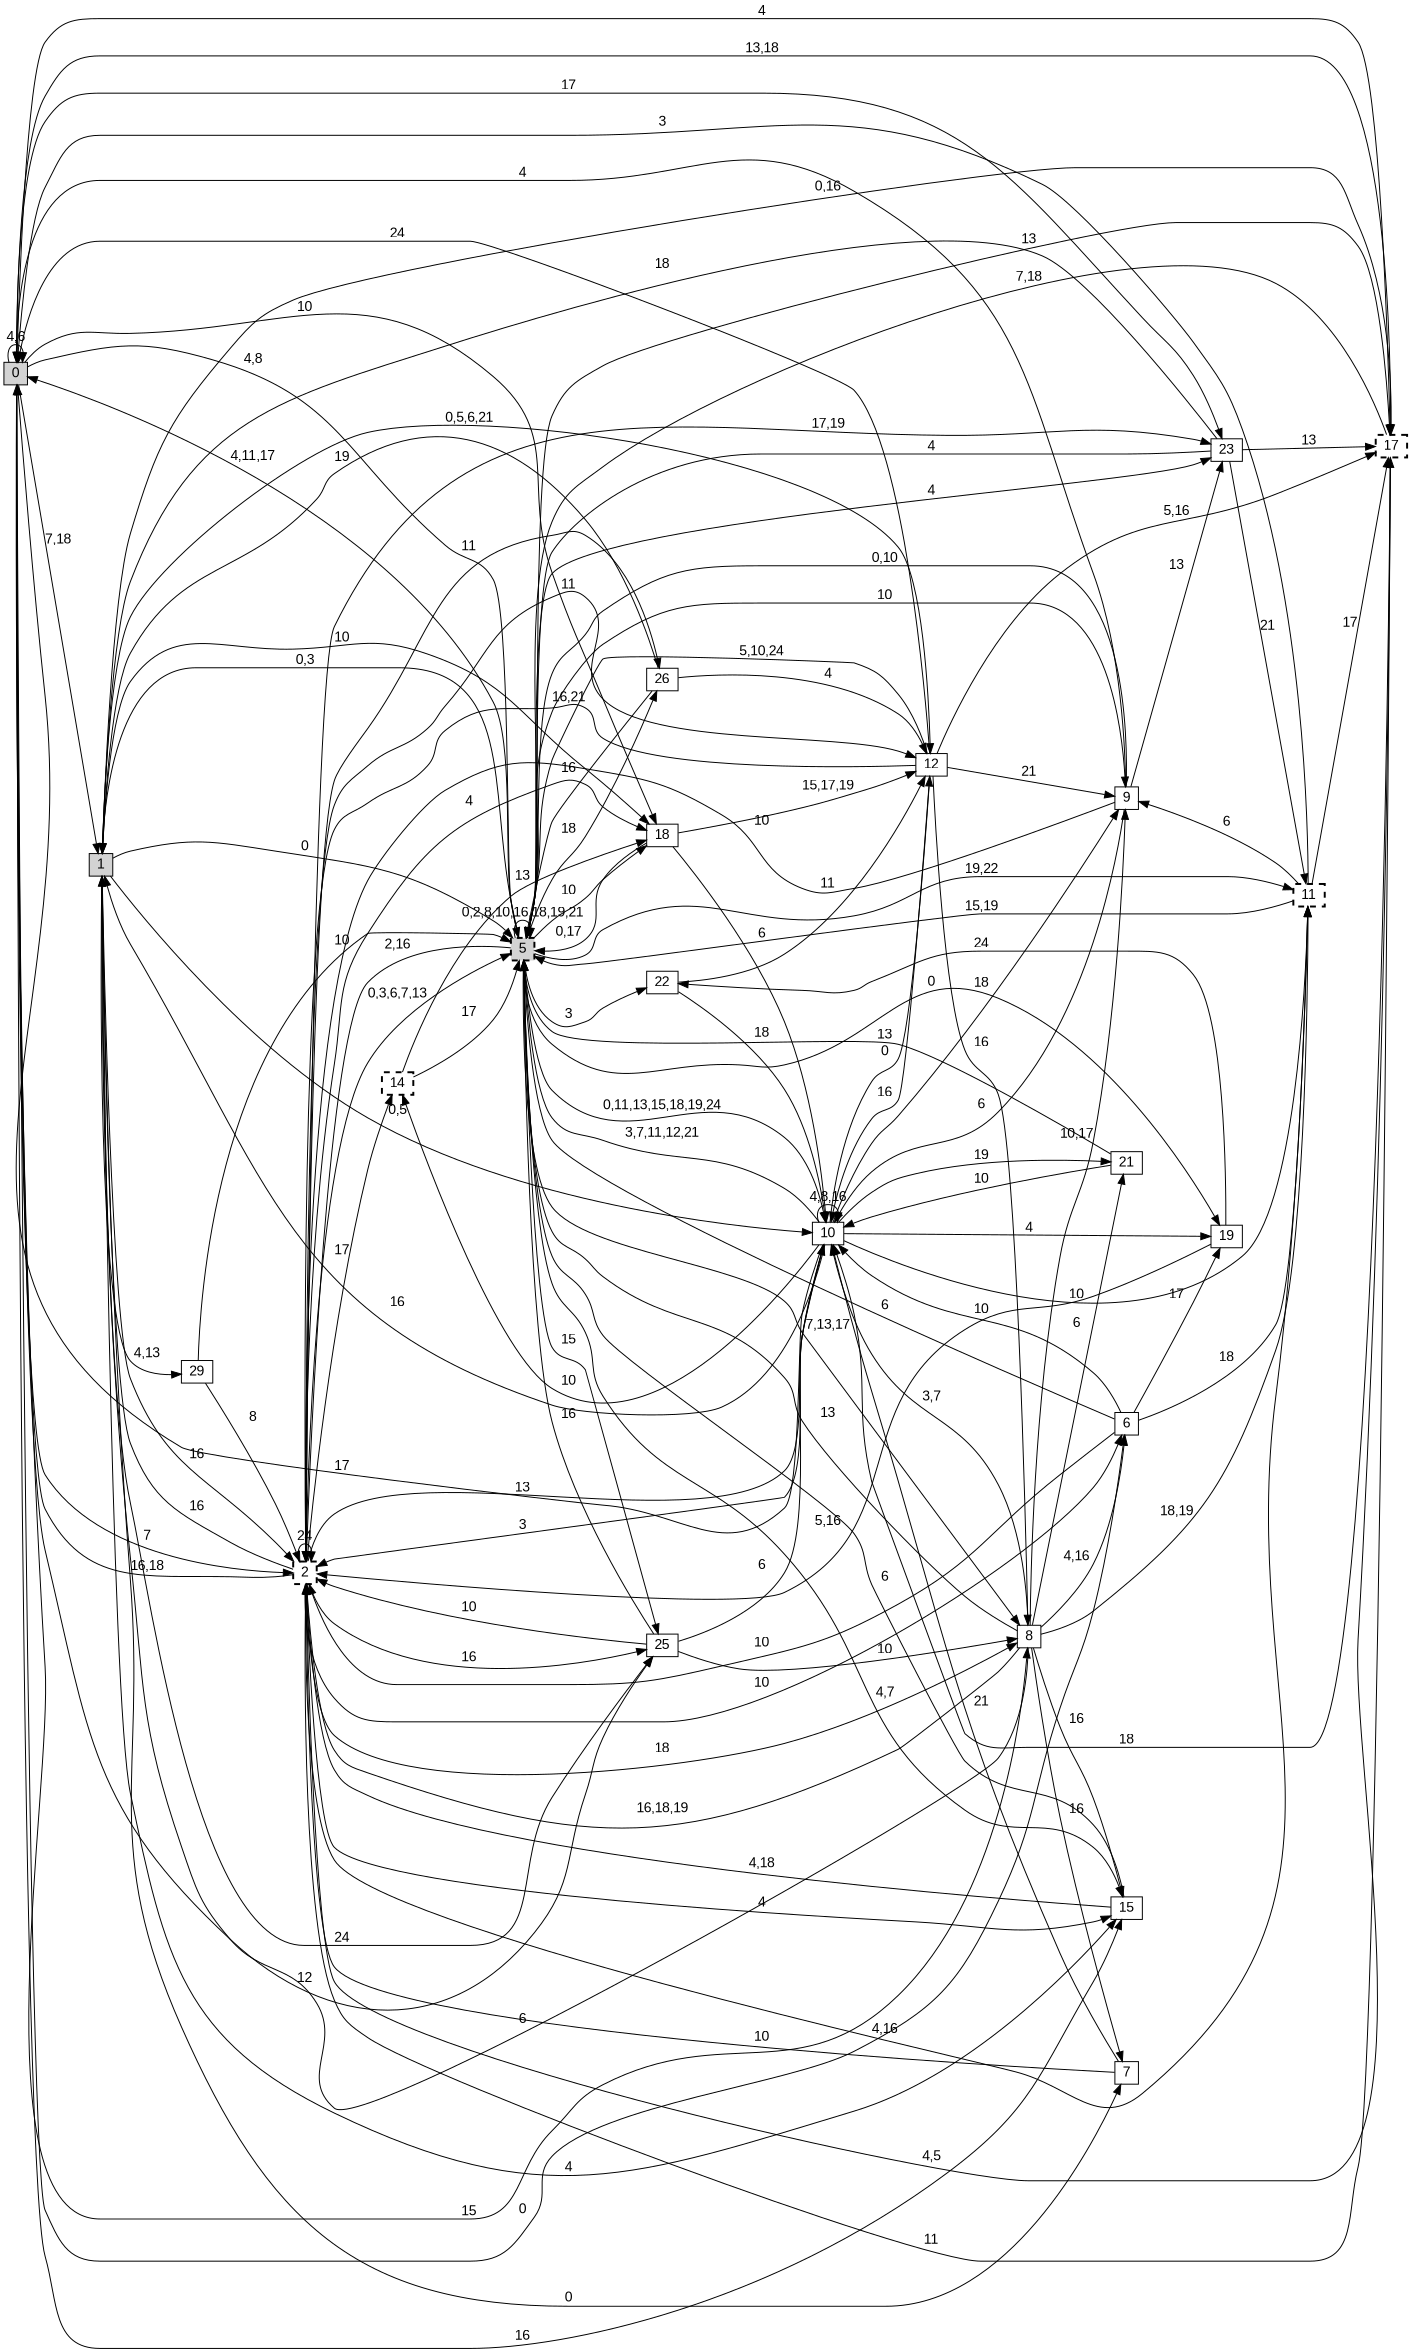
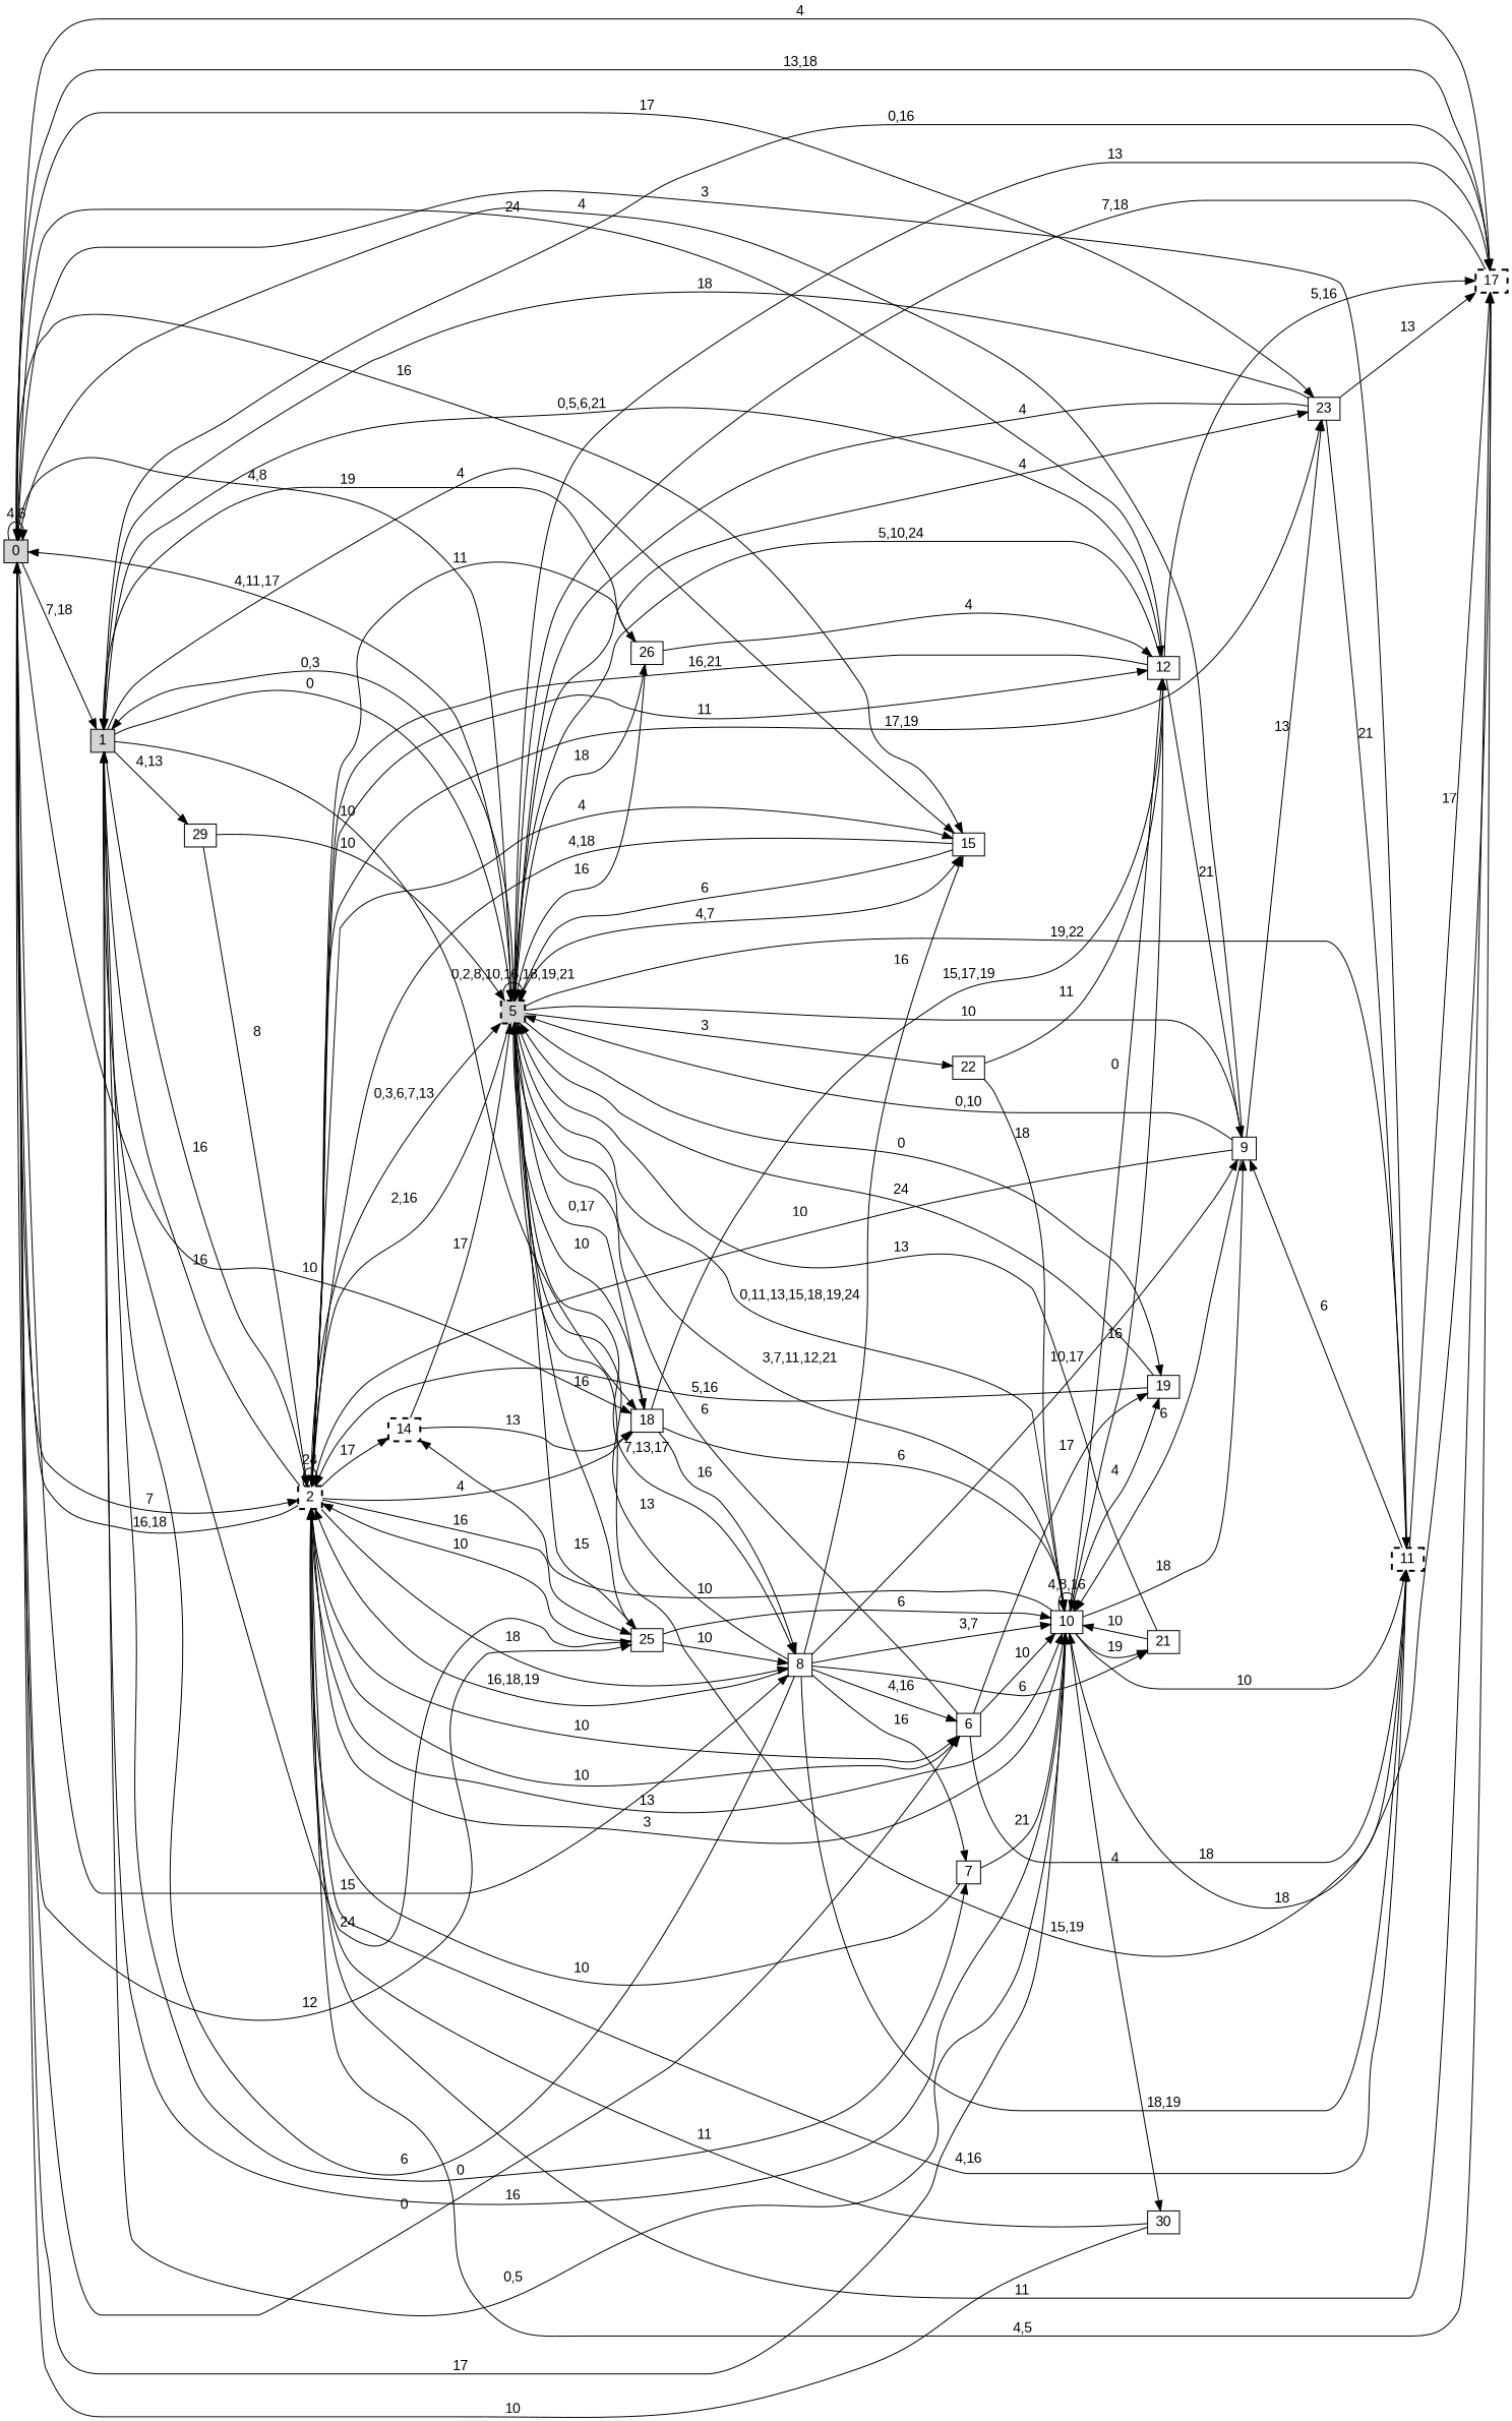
  digraph {
    rankdir=LR
    node [fontname=Arial shape=box]
    edge [fontname=Arial]
    n1 [height=0.1 label=0 style=filled width=0.1]
    n2 [height=0.1 label=1 style=filled width=0.1]
    n3 [height=0.1 label=2 style="bold,dashed" width=0.1]
    n4 [height=0.1 label=5 style="filled,bold,dashed" width=0.1]
    n5 [height=0.1 label=6 width=0.1]
    n6 [height=0.1 label=8 width=0.1]
    n7 [height=0.1 label=15 width=0.1]
    n8 [height=0.1 label=17 style="bold,dashed" width=0.1]
    n9 [height=0.1 label=18 width=0.1]
    n10 [height=0.1 label=23 width=0.1]
    n11 [height=0.1 label=25 width=0.1]
    n12 [height=0.1 label=7 width=0.1]
    n13 [height=0.1 label=10 width=0.1]
    n14 [height=0.1 label=29 width=0.1]
    n15 [height=0.1 label=12 width=0.1]
    n16 [height=0.1 label=26 width=0.1]
    n17 [height=0.1 label=11 style="bold,dashed" width=0.1]
    n18 [height=0.1 label=14 style="bold,dashed" width=0.1]
    n19 [height=0.1 label=9 width=0.1]
    n20 [height=0.1 label=19 width=0.1]
    n21 [height=0.1 label=22 width=0.1]
    n22 [height=0.1 label=21 width=0.1]
+   n23 [height=0.1 label=30 width=0.1]
    n1 -> n1 [label="4,6"]
    n1 -> n2 [label="7,18"]
    n1 -> n3 [label=7]
    n1 -> n4 [label="4,8"]
    n1 -> n5 [label=0]
    n1 -> n6 [label=15]
    n1 -> n7 [label=16]
    n1 -> n8 [label=4]
    n1 -> n9 [label=10]
    n1 -> n10 [label=17]
    n1 -> n11 [label=12]
    n2 -> n3 [label=16]
    n2 -> n4 [label=0]
    n2 -> n7 [label=4]
    n2 -> n8 [label="0,16"]
    n2 -> n9 [label=10]
    n2 -> n11 [label=24]
    n2 -> n12 [label=0]
    n2 -> n13 [label="0,5"]
    n2 -> n14 [label="4,13"]
    n2 -> n15 [label="0,5,6,21"]
    n3 -> n1 [label="16,18"]
    n3 -> n2 [label=16]
    n3 -> n3 [label=24]
    n3 -> n4 [label="0,3,6,7,13"]
    n3 -> n5 [label=10]
    n3 -> n6 [label=18]
    n3 -> n7 [label=4]
    n3 -> n8 [label="4,5"]
    n3 -> n9 [label=4]
    n3 -> n10 [label="17,19"]
    n3 -> n11 [label=16]
    n3 -> n13 [label=13]
    n3 -> n15 [label=11]
    n3 -> n16 [label=11]
    n3 -> n17 [label="4,16"]
    n3 -> n18 [label=17]
    n4 -> n1 [label="4,11,17"]
    n4 -> n2 [label="0,3"]
    n4 -> n3 [label="2,16"]
    n4 -> n4 [label="0,2,8,10,16,18,19,21"]
    n4 -> n6 [label="7,13,17"]
    n4 -> n7 [label="4,7"]
    n4 -> n8 [label=13]
    n4 -> n9 [label=10]
    n4 -> n10 [label=4]
    n4 -> n11 [label=15]
    n4 -> n13 [label="0,11,13,15,18,19,24"]
    n4 -> n16 [label=18]
    n4 -> n17 [label="19,22"]
    n4 -> n19 [label=10]
    n4 -> n20 [label=0]
    n4 -> n21 [label=3]
    n5 -> n3 [label=10]
    n5 -> n4 [label=6]
    n5 -> n13 [label=10]
    n5 -> n17 [label=18]
    n5 -> n20 [label=17]
    n6 -> n2 [label=6]
    n6 -> n3 [label="16,18,19"]
    n6 -> n4 [label=13]
    n6 -> n5 [label="4,16"]
    n6 -> n7 [label=16]
    n6 -> n12 [label=16]
    n6 -> n13 [label="3,7"]
    n6 -> n17 [label="18,19"]
    n6 -> n19 [label="10,17"]
    n6 -> n22 [label=6]
    n7 -> n3 [label="4,18"]
    n7 -> n4 [label=6]
    n8 -> n1 [label="13,18"]
    n8 -> n3 [label=11]
    n8 -> n4 [label="7,18"]
    n8 -> n13 [label=18]
    n9 -> n4 [label="0,17"]
    n9 -> n13 [label=6]
    n9 -> n15 [label="15,17,19"]
    n10 -> n2 [label=18]
    n10 -> n4 [label=4]
    n10 -> n8 [label=13]
    n10 -> n17 [label=21]
    n11 -> n3 [label=10]
    n11 -> n4 [label=16]
    n11 -> n6 [label=10]
    n11 -> n13 [label=6]
    n12 -> n3 [label=10]
    n12 -> n13 [label=21]
    n13 -> n1 [label=17]
    n13 -> n2 [label=16]
    n13 -> n3 [label=3]
    n13 -> n4 [label="3,7,11,12,21"]
    n13 -> n13 [label="4,8,16"]
    n13 -> n15 [label=0]
    n13 -> n17 [label=10]
    n13 -> n18 [label=10]
    n13 -> n19 [label=18]
    n13 -> n20 [label=4]
    n13 -> n22 [label=19]
+   n13 -> n23 [label=4]
    n14 -> n3 [label=8]
    n14 -> n4 [label=10]
    n15 -> n1 [label=24]
    n15 -> n3 [label="16,21"]
    n15 -> n4 [label="5,10,24"]
-   n15 -> n6 [label=16]
+   n9 -> n6 [label=16]
    n15 -> n8 [label="5,16"]
    n15 -> n13 [label=16]
    n15 -> n19 [label=21]
    n16 -> n2 [label=19]
    n16 -> n4 [label=16]
    n16 -> n15 [label=4]
    n17 -> n1 [label=3]
    n17 -> n4 [label="15,19"]
    n17 -> n8 [label=17]
    n17 -> n19 [label=6]
    n18 -> n4 [label=17]
    n18 -> n9 [label=13]
    n19 -> n1 [label=4]
    n19 -> n3 [label=10]
    n19 -> n4 [label="0,10"]
    n19 -> n10 [label=13]
    n19 -> n13 [label=6]
    n20 -> n3 [label="5,16"]
-   n20 -> n21 [label=24]
+   n20 -> n4 [label=24]
    n21 -> n13 [label=18]
    n21 -> n15 [label=11]
    n22 -> n4 [label=13]
    n22 -> n13 [label=10]
+   n23 -> n1 [label=10]
+   n23 -> n3 [label=11]
  }
